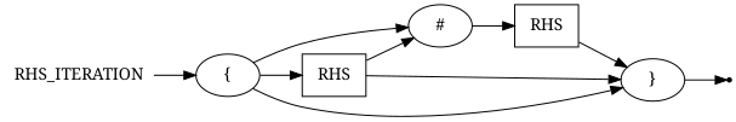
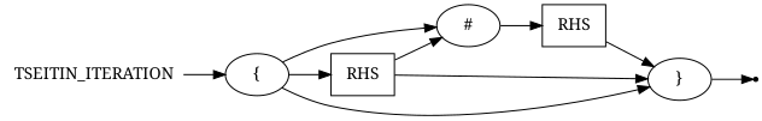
  digraph {
    rankdir=LR
    fontname="Noto Serif"
    node [shape=oval fontname="Noto Serif"]
    edge [fontname="Noto Serif"]
-   n1 [label=RHS_ITERATION shape=plaintext]
+   n1 [label=TSEITIN_ITERATION shape=plaintext]
    n2 [label="{"]
    n3 [label=RHS shape=box]
    n4 [label="#"]
    n5 [label="}"]
    n6 [label=RHS shape=box]
    end [shape=point]
    n1 -> n2
    n2 -> n3
    n2 -> n4
    n2 -> n5
    n3 -> n4
    n3 -> n5
    n4 -> n6
    n5 -> end
    n6 -> n5
  }
